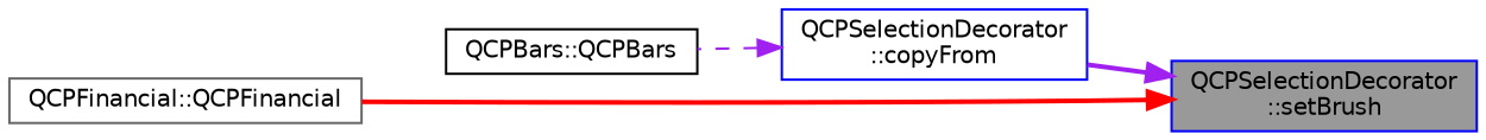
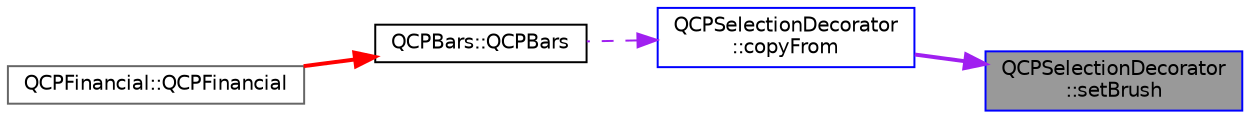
  digraph {
    rankdir=RL
    node [color=blue fillcolor=white fontname=Helvetica fontsize=10 shape=box style=filled]
    edge [color=purple dir=back fontname=Helvetica fontsize=10 labelfontname=Helvetica labelfontsize=10 style=bold]
    n1 [fillcolor=grey60 fontcolor=black height=0.2 label="QCPSelectionDecorator\l::setBrush" width=0.4]
    n2 [height=0.2 label="QCPSelectionDecorator\l::copyFrom" width=0.4]
    n3 [color=gray40 height=0.2 label="QCPFinancial::QCPFinancial" width=0.4]
    n4 [color=black height=0.2 label="QCPBars::QCPBars" width=0.4]
    n1 -> n2
-   n1 -> n3 [color=red]
+   n4 -> n3 [color=red]
    n2 -> n4 [style=dashed]
  }
